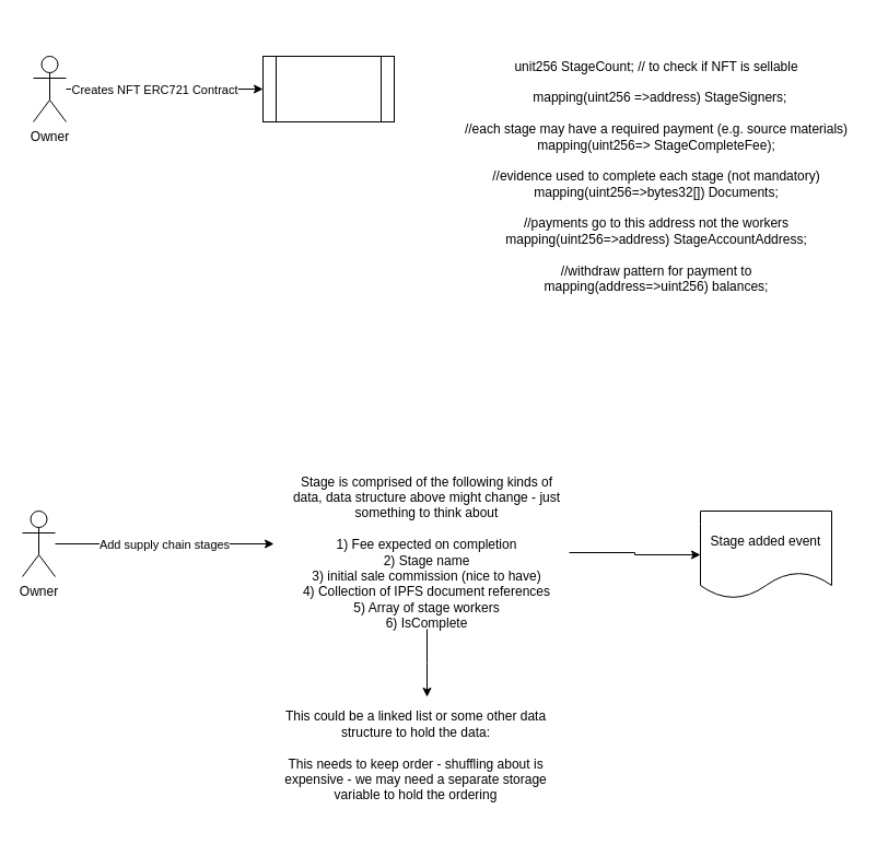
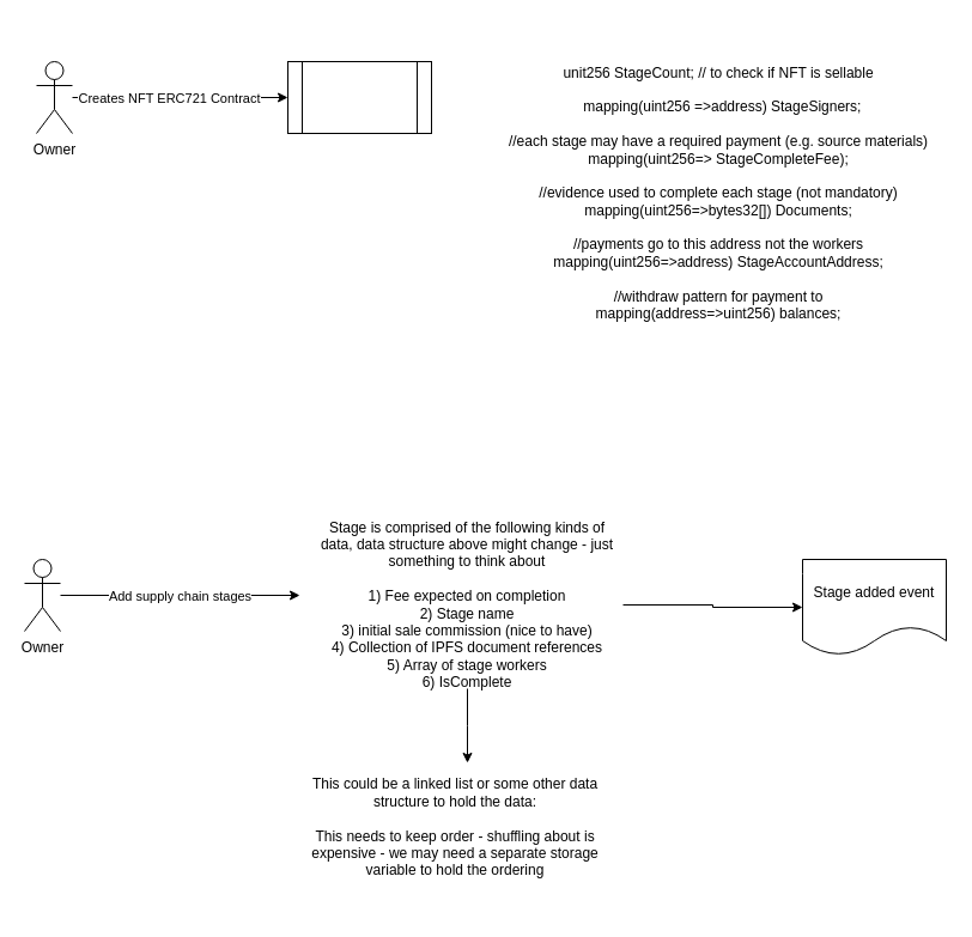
  <mxCell id="0" />
  <mxCell id="1" parent="0" />
  <mxCell id="2" value="" style="shape=process;whiteSpace=wrap;html=1;backgroundOutline=1;" vertex="1" parent="1"><mxGeometry x="240" y="51" width="120" height="60" as="geometry" /></mxCell>
  <mxCell id="3" value="" style="edgeStyle=orthogonalEdgeStyle;rounded=0;orthogonalLoop=1;jettySize=auto;html=1;" edge="1" parent="1" source="5" target="2"><mxGeometry relative="1" as="geometry" /></mxCell>
  <mxCell id="4" value="Creates NFT ERC721 Contract" style="edgeLabel;html=1;align=center;verticalAlign=middle;resizable=0;points=[];" vertex="1" connectable="0" parent="3"><mxGeometry x="0.14" y="-1" relative="1" as="geometry"><mxPoint x="-23" y="-1" as="offset" /></mxGeometry></mxCell>
  <mxCell id="5" value="Owner" style="shape=umlActor;verticalLabelPosition=bottom;verticalAlign=top;html=1;outlineConnect=0;" vertex="1" parent="1"><mxGeometry x="30" y="51" width="30" height="60" as="geometry" /></mxCell>
  <mxCell id="6" value="" style="edgeStyle=orthogonalEdgeStyle;rounded=0;orthogonalLoop=1;jettySize=auto;html=1;" edge="1" parent="1" source="8"><mxGeometry relative="1" as="geometry"><mxPoint x="250" y="497" as="targetPoint" /></mxGeometry></mxCell>
  <mxCell id="7" value="Add supply chain stages" style="edgeLabel;html=1;align=center;verticalAlign=middle;resizable=0;points=[];" vertex="1" connectable="0" parent="6"><mxGeometry x="0.14" y="-1" relative="1" as="geometry"><mxPoint x="-14" y="-1" as="offset" /></mxGeometry></mxCell>
  <mxCell id="8" value="Owner" style="shape=umlActor;verticalLabelPosition=bottom;verticalAlign=top;html=1;outlineConnect=0;" vertex="1" parent="1"><mxGeometry x="20" y="467" width="30" height="60" as="geometry" /></mxCell>
  <mxCell id="9" value="" style="edgeStyle=orthogonalEdgeStyle;rounded=0;orthogonalLoop=1;jettySize=auto;html=1;" edge="1" parent="1" source="11" target="12"><mxGeometry relative="1" as="geometry" /></mxCell>
  <mxCell id="10" value="" style="edgeStyle=orthogonalEdgeStyle;rounded=0;orthogonalLoop=1;jettySize=auto;html=1;" edge="1" parent="1" source="11"><mxGeometry relative="1" as="geometry"><mxPoint x="390" y="637" as="targetPoint" /></mxGeometry></mxCell>
  <mxCell id="11" value="Stage is comprised of the following kinds of data, data structure above might change - just something to think about&lt;br&gt;&lt;br&gt;1) Fee expected on completion&lt;br&gt;2) Stage name&lt;br&gt;3) initial sale commission (nice to have)&lt;br&gt;4) Collection of IPFS document references&lt;br&gt;5) Array of stage workers&lt;br&gt;6) IsComplete&lt;br&gt; " style="text;html=1;strokeColor=none;fillColor=none;align=center;verticalAlign=middle;whiteSpace=wrap;rounded=0;" vertex="1" parent="1"><mxGeometry x="260" y="435" width="260" height="140" as="geometry" /></mxCell>
- <mxCell id="12" value="Stage added event" style="shape=document;whiteSpace=wrap;html=1;boundedLbl=1;" vertex="1" parent="1"><mxGeometry x="640" y="467" width="120" height="80" as="geometry" /></mxCell>
+ <mxCell id="12" value="Stage added event" style="shape=document;whiteSpace=wrap;html=1;boundedLbl=1;" vertex="1" parent="1"><mxGeometry x="670" y="467" width="120" height="80" as="geometry" /></mxCell>
  <mxCell id="13" value="This could be a linked list or some other data structure to hold the data:&lt;br&gt;&lt;br&gt;This needs to keep order - shuffling about is expensive - we may need a separate storage variable to hold the ordering " style="text;html=1;strokeColor=none;fillColor=none;align=center;verticalAlign=middle;whiteSpace=wrap;rounded=0;" vertex="1" parent="1"><mxGeometry x="250" y="621" width="260" height="140" as="geometry" /></mxCell>
  <mxCell id="14" value="unit256 StageCount; // to check if NFT is sellable&lt;br&gt;&lt;br&gt;&lt;div&gt;&amp;nbsp; &lt;span class=&quot;pl-c1&quot;&gt;mapping&lt;/span&gt;(&lt;span class=&quot;pl-c1&quot;&gt;uint256 =&amp;gt;address&lt;/span&gt;&lt;span class=&quot;pl-c1&quot;&gt;&lt;/span&gt;) StageSigners;&lt;br&gt;&lt;br&gt;//each stage may have a required payment (e.g. source materials)&lt;br&gt;&lt;/div&gt;&lt;div&gt;mapping(uint256=&amp;gt; StageCompleteFee);&lt;br&gt;&lt;br&gt;//evidence used to complete each stage (not mandatory)&lt;br&gt;&lt;/div&gt;&lt;div&gt;mapping(uint256=&amp;gt;bytes32[]) Documents;&lt;br&gt;&lt;br&gt;//payments go to this address not the workers&lt;br&gt;mapping(uint256=&amp;gt;address) StageAccountAddress;&lt;br&gt;&lt;br&gt;//withdraw pattern for payment to &lt;br&gt;&lt;/div&gt;&lt;div&gt;mapping(address=&amp;gt;uint256) balances;&lt;br&gt;&lt;/div&gt;" style="text;html=1;strokeColor=none;fillColor=none;align=center;verticalAlign=middle;whiteSpace=wrap;rounded=0;" vertex="1" parent="1"><mxGeometry x="410" y="20" width="380" height="281" as="geometry" /></mxCell>
